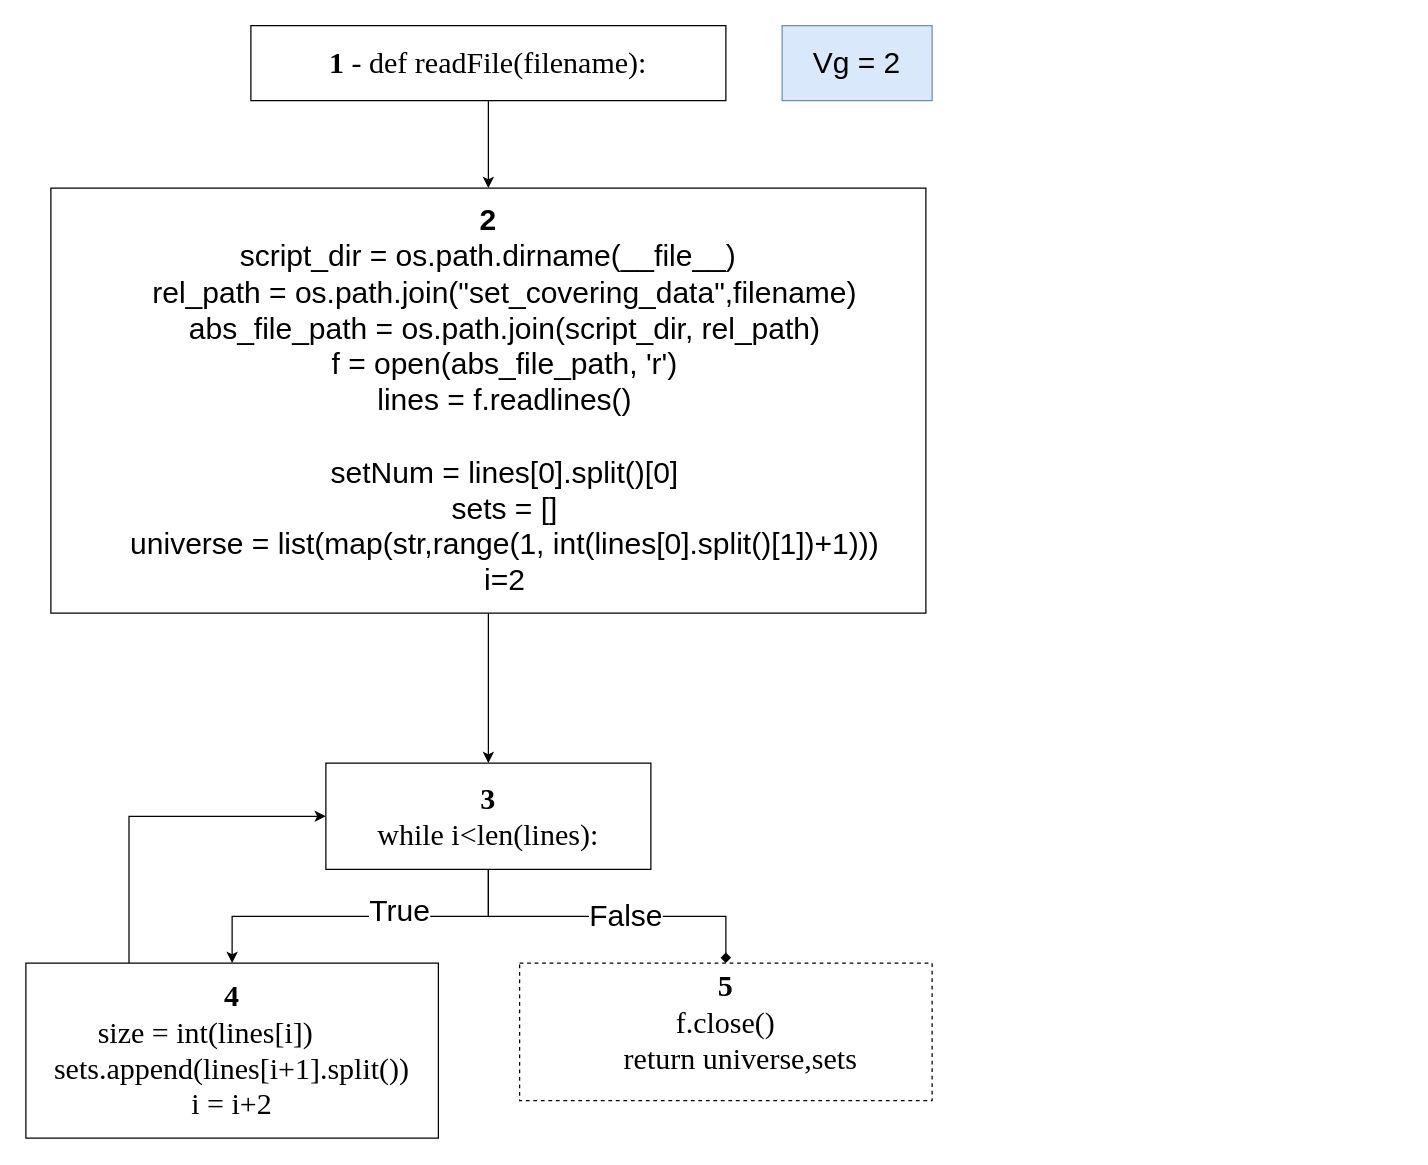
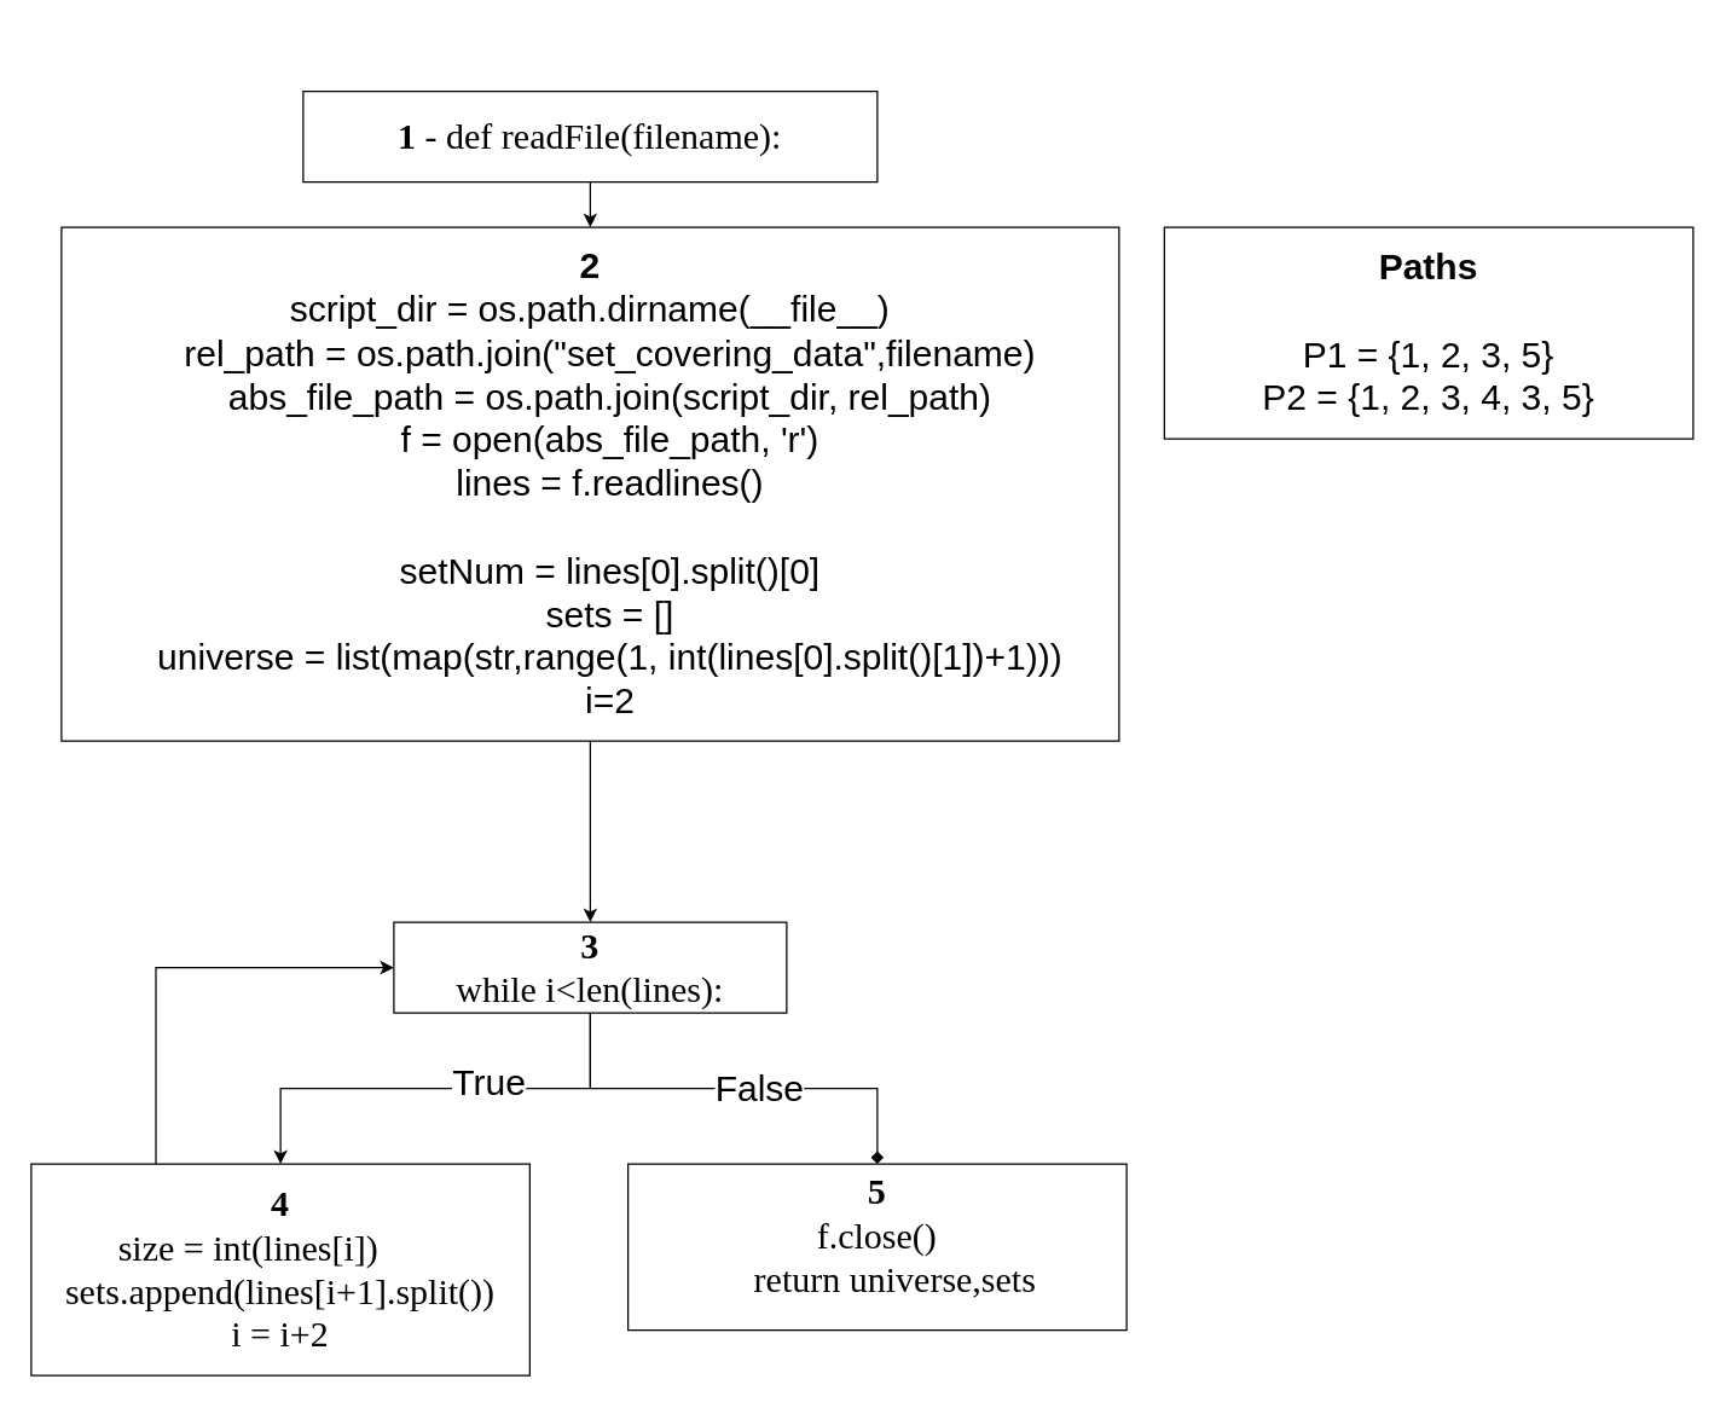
  <mxCell id="0" />
  <mxCell id="1" parent="0" />
  <mxCell id="2" style="edgeStyle=orthogonalEdgeStyle;rounded=0;orthogonalLoop=1;jettySize=auto;html=1;exitX=0.5;exitY=1;exitDx=0;exitDy=0;" parent="1" source="3" target="5" edge="1"><mxGeometry relative="1" as="geometry" /></mxCell>
- <mxCell id="3" value="&lt;p style=&quot;margin-top: 0pt ; margin-bottom: 0pt ; margin-left: 0in ; text-align: left ; direction: ltr ; unicode-bidi: embed ; word-break: normal&quot;&gt;&lt;span style=&quot;font-size: 18pt ; font-family: &amp;#34;calibri&amp;#34; ; font-weight: bold&quot;&gt;1&lt;/span&gt;&lt;span style=&quot;font-size: 18pt ; font-family: &amp;#34;calibri&amp;#34;&quot;&gt; - def&amp;nbsp;&lt;/span&gt;&lt;span style=&quot;font-family: &amp;#34;calibri&amp;#34; ; font-size: 24px&quot;&gt;readFile(filename):&lt;/span&gt;&lt;/p&gt;" style="rounded=0;whiteSpace=wrap;html=1;" parent="1" vertex="1"><mxGeometry x="200" y="20" width="380" height="60" as="geometry" /></mxCell>
+ <mxCell id="3" value="&lt;p style=&quot;margin-top: 0pt ; margin-bottom: 0pt ; margin-left: 0in ; text-align: left ; direction: ltr ; unicode-bidi: embed ; word-break: normal&quot;&gt;&lt;span style=&quot;font-size: 18pt ; font-family: &amp;#34;calibri&amp;#34; ; font-weight: bold&quot;&gt;1&lt;/span&gt;&lt;span style=&quot;font-size: 18pt ; font-family: &amp;#34;calibri&amp;#34;&quot;&gt; - def&amp;nbsp;&lt;/span&gt;&lt;span style=&quot;font-family: &amp;#34;calibri&amp;#34; ; font-size: 24px&quot;&gt;readFile(filename):&lt;/span&gt;&lt;/p&gt;" style="rounded=0;whiteSpace=wrap;html=1;" parent="1" vertex="1"><mxGeometry x="200" y="60" width="380" height="60" as="geometry" /></mxCell>
  <mxCell id="4" style="edgeStyle=orthogonalEdgeStyle;rounded=0;orthogonalLoop=1;jettySize=auto;html=1;exitX=0.5;exitY=1;exitDx=0;exitDy=0;entryX=0.5;entryY=0;entryDx=0;entryDy=0;" parent="1" source="5" target="10" edge="1"><mxGeometry relative="1" as="geometry" /></mxCell>
  <mxCell id="5" value="&lt;div style=&quot;font-size: 24px&quot;&gt;&lt;font style=&quot;font-size: 24px&quot;&gt;&lt;b&gt;2&lt;/b&gt;&lt;/font&gt;&lt;/div&gt;&lt;div style=&quot;font-size: 24px&quot;&gt;&lt;div&gt;script_dir = os.path.dirname(__file__)&lt;/div&gt;&lt;div&gt;&amp;nbsp; &amp;nbsp; rel_path = os.path.join(&quot;set_covering_data&quot;,filename)&lt;/div&gt;&lt;div&gt;&amp;nbsp; &amp;nbsp; abs_file_path = os.path.join(script_dir, rel_path)&lt;/div&gt;&lt;div&gt;&amp;nbsp; &amp;nbsp; f = open(abs_file_path, 'r')&lt;/div&gt;&lt;div&gt;&amp;nbsp; &amp;nbsp; lines = f.readlines()&lt;/div&gt;&lt;div&gt;&amp;nbsp; &amp;nbsp;&amp;nbsp;&lt;/div&gt;&lt;div&gt;&amp;nbsp; &amp;nbsp; setNum = lines[0].split()[0]&lt;/div&gt;&lt;div&gt;&amp;nbsp; &amp;nbsp; sets = []&lt;/div&gt;&lt;div&gt;&amp;nbsp; &amp;nbsp; universe = list(map(str,range(1, int(lines[0].split()[1])+1)))&lt;/div&gt;&lt;div&gt;&amp;nbsp; &amp;nbsp; i=2&lt;/div&gt;&lt;/div&gt;" style="rounded=0;whiteSpace=wrap;html=1;align=center;" parent="1" vertex="1"><mxGeometry x="40" y="150" width="700" height="340" as="geometry" /></mxCell>
  <mxCell id="6" style="edgeStyle=orthogonalEdgeStyle;rounded=0;orthogonalLoop=1;jettySize=auto;html=1;" parent="1" source="10" target="12" edge="1"><mxGeometry relative="1" as="geometry" /></mxCell>
  <mxCell id="7" value="True" style="text;html=1;resizable=0;points=[];align=center;verticalAlign=middle;labelBackgroundColor=#ffffff;fontSize=24;" parent="6" vertex="1" connectable="0"><mxGeometry x="-0.225" y="-4" relative="1" as="geometry"><mxPoint as="offset" /></mxGeometry></mxCell>
  <mxCell id="8" style="edgeStyle=orthogonalEdgeStyle;rounded=0;orthogonalLoop=1;jettySize=auto;html=1;exitX=0.5;exitY=1;exitDx=0;exitDy=0;entryX=0.5;entryY=0;entryDx=0;entryDy=0;fontSize=24;endArrow=diamond;" parent="1" source="10" target="13" edge="1"><mxGeometry relative="1" as="geometry" /></mxCell>
  <mxCell id="9" value="False" style="text;html=1;resizable=0;points=[];align=center;verticalAlign=middle;labelBackgroundColor=#ffffff;fontSize=24;" parent="8" vertex="1" connectable="0"><mxGeometry x="0.113" relative="1" as="geometry"><mxPoint as="offset" /></mxGeometry></mxCell>
- <mxCell id="10" value="&lt;p style=&quot;margin-top: 0pt ; margin-bottom: 0pt ; margin-left: 0in ; direction: ltr ; unicode-bidi: embed ; word-break: normal&quot;&gt;&lt;span style=&quot;font-size: 18pt ; font-family: &amp;#34;calibri&amp;#34;&quot;&gt;&lt;b&gt;3&lt;/b&gt;&lt;/span&gt;&lt;/p&gt;&lt;p style=&quot;margin-top: 0pt ; margin-bottom: 0pt ; margin-left: 0in ; direction: ltr ; unicode-bidi: embed ; word-break: normal&quot;&gt;&lt;span style=&quot;font-family: &amp;#34;calibri&amp;#34; ; font-size: 24px&quot;&gt;while i&amp;lt;len(lines):&lt;/span&gt;&lt;/p&gt;" style="rounded=0;whiteSpace=wrap;html=1;align=center;" parent="1" vertex="1"><mxGeometry x="260" y="610" width="260" height="85" as="geometry" /></mxCell>
+ <mxCell id="10" value="&lt;p style=&quot;margin-top: 0pt ; margin-bottom: 0pt ; margin-left: 0in ; direction: ltr ; unicode-bidi: embed ; word-break: normal&quot;&gt;&lt;span style=&quot;font-size: 18pt ; font-family: &amp;#34;calibri&amp;#34;&quot;&gt;&lt;b&gt;3&lt;/b&gt;&lt;/span&gt;&lt;/p&gt;&lt;p style=&quot;margin-top: 0pt ; margin-bottom: 0pt ; margin-left: 0in ; direction: ltr ; unicode-bidi: embed ; word-break: normal&quot;&gt;&lt;span style=&quot;font-family: &amp;#34;calibri&amp;#34; ; font-size: 24px&quot;&gt;while i&amp;lt;len(lines):&lt;/span&gt;&lt;/p&gt;" style="rounded=0;whiteSpace=wrap;html=1;align=center;" parent="1" vertex="1"><mxGeometry x="260" y="610" width="260" height="60" as="geometry" /></mxCell>
  <mxCell id="11" style="edgeStyle=orthogonalEdgeStyle;rounded=0;orthogonalLoop=1;jettySize=auto;html=1;exitX=0.25;exitY=0;exitDx=0;exitDy=0;entryX=0;entryY=0.5;entryDx=0;entryDy=0;fontSize=24;" parent="1" source="12" target="10" edge="1"><mxGeometry relative="1" as="geometry" /></mxCell>
  <mxCell id="12" value="&lt;p style=&quot;margin-top: 0pt ; margin-bottom: 0pt ; margin-left: 0in ; direction: ltr ; unicode-bidi: embed ; word-break: normal&quot;&gt;&lt;span style=&quot;font-size: 18pt ; font-family: &amp;#34;calibri&amp;#34;&quot;&gt;&lt;b&gt;4&lt;/b&gt;&lt;/span&gt;&lt;/p&gt;&lt;p style=&quot;margin-top: 0pt ; margin-bottom: 0pt ; margin-left: 0in ; direction: ltr ; unicode-bidi: embed ; word-break: normal&quot;&gt;&lt;font face=&quot;calibri&quot;&gt;&lt;span style=&quot;font-size: 24px&quot;&gt;size = int(lines[i])&lt;/span&gt;&lt;/font&gt;&lt;span style=&quot;font-size: 24px ; font-family: &amp;#34;calibri&amp;#34;&quot;&gt;&amp;nbsp; &amp;nbsp; &amp;nbsp; &amp;nbsp; sets.append(lines[i+1].split())&lt;/span&gt;&lt;/p&gt;&lt;p style=&quot;margin-top: 0pt ; margin-bottom: 0pt ; margin-left: 0in ; direction: ltr ; unicode-bidi: embed ; word-break: normal&quot;&gt;&lt;font face=&quot;calibri&quot;&gt;&lt;span style=&quot;font-size: 24px&quot;&gt;i = i+2&lt;/span&gt;&lt;/font&gt;&lt;/p&gt;" style="rounded=0;whiteSpace=wrap;html=1;align=center;" parent="1" vertex="1"><mxGeometry x="20" y="770" width="330" height="140" as="geometry" /></mxCell>
- <mxCell id="13" value="&lt;p style=&quot;margin-top: 0pt ; margin-bottom: 0pt ; margin-left: 0in ; direction: ltr ; unicode-bidi: embed ; word-break: normal&quot;&gt;&lt;font face=&quot;calibri&quot;&gt;&lt;span style=&quot;font-size: 24px&quot;&gt;&lt;b&gt;5&lt;/b&gt;&lt;/span&gt;&lt;/font&gt;&lt;/p&gt;&lt;p style=&quot;margin-top: 0pt ; margin-bottom: 0pt ; margin-left: 0in ; direction: ltr ; unicode-bidi: embed ; word-break: normal&quot;&gt;&lt;font face=&quot;calibri&quot;&gt;&lt;span style=&quot;font-size: 24px&quot;&gt;f.close()&lt;/span&gt;&lt;/font&gt;&lt;/p&gt;&lt;p style=&quot;margin-top: 0pt ; margin-bottom: 0pt ; margin-left: 0in ; direction: ltr ; unicode-bidi: embed ; word-break: normal&quot;&gt;&lt;/p&gt;&lt;p style=&quot;margin-top: 0pt ; margin-bottom: 0pt ; margin-left: 0in ; direction: ltr ; unicode-bidi: embed ; word-break: normal&quot;&gt;&lt;font face=&quot;calibri&quot;&gt;&lt;span style=&quot;font-size: 24px&quot;&gt;&amp;nbsp; &amp;nbsp; return universe,sets&lt;/span&gt;&lt;/font&gt;&lt;/p&gt;&lt;p style=&quot;margin-top: 0pt ; margin-bottom: 0pt ; margin-left: 0in ; direction: ltr ; unicode-bidi: embed ; word-break: normal&quot;&gt;&lt;br&gt;&lt;/p&gt;" style="rounded=0;whiteSpace=wrap;html=1;align=center;dashed=1;" parent="1" vertex="1"><mxGeometry x="415" y="770" width="330" height="110" as="geometry" /></mxCell>
- <mxCell id="14" value="&lt;p style=&quot;margin-top: 0pt ; margin-bottom: 0pt ; margin-left: 0in ; text-align: left ; direction: ltr ; unicode-bidi: embed ; word-break: normal&quot;&gt;&lt;span style=&quot;font-size: 24px ; text-align: center&quot;&gt;Vg = 2&lt;/span&gt;&lt;br&gt;&lt;/p&gt;" style="rounded=0;whiteSpace=wrap;html=1;fillColor=#dae8fc;strokeColor=#6c8ebf;" vertex="1" parent="1"><mxGeometry x="625" y="20" width="120" height="60" as="geometry" /></mxCell>
+ <mxCell id="13" value="&lt;p style=&quot;margin-top: 0pt ; margin-bottom: 0pt ; margin-left: 0in ; direction: ltr ; unicode-bidi: embed ; word-break: normal&quot;&gt;&lt;font face=&quot;calibri&quot;&gt;&lt;span style=&quot;font-size: 24px&quot;&gt;&lt;b&gt;5&lt;/b&gt;&lt;/span&gt;&lt;/font&gt;&lt;/p&gt;&lt;p style=&quot;margin-top: 0pt ; margin-bottom: 0pt ; margin-left: 0in ; direction: ltr ; unicode-bidi: embed ; word-break: normal&quot;&gt;&lt;font face=&quot;calibri&quot;&gt;&lt;span style=&quot;font-size: 24px&quot;&gt;f.close()&lt;/span&gt;&lt;/font&gt;&lt;/p&gt;&lt;p style=&quot;margin-top: 0pt ; margin-bottom: 0pt ; margin-left: 0in ; direction: ltr ; unicode-bidi: embed ; word-break: normal&quot;&gt;&lt;/p&gt;&lt;p style=&quot;margin-top: 0pt ; margin-bottom: 0pt ; margin-left: 0in ; direction: ltr ; unicode-bidi: embed ; word-break: normal&quot;&gt;&lt;font face=&quot;calibri&quot;&gt;&lt;span style=&quot;font-size: 24px&quot;&gt;&amp;nbsp; &amp;nbsp; return universe,sets&lt;/span&gt;&lt;/font&gt;&lt;/p&gt;&lt;p style=&quot;margin-top: 0pt ; margin-bottom: 0pt ; margin-left: 0in ; direction: ltr ; unicode-bidi: embed ; word-break: normal&quot;&gt;&lt;br&gt;&lt;/p&gt;" style="rounded=0;whiteSpace=wrap;html=1;align=center;" parent="1" vertex="1"><mxGeometry x="415" y="770" width="330" height="110" as="geometry" /></mxCell>
+ <mxCell id="15" value="&lt;div style=&quot;font-size: 24px&quot;&gt;&lt;div&gt;&lt;b&gt;Paths&lt;/b&gt;&lt;/div&gt;&lt;div&gt;&lt;b&gt;&lt;br&gt;&lt;/b&gt;&lt;/div&gt;&lt;div&gt;P1 = {1, 2, 3, 5}&lt;/div&gt;&lt;div&gt;P2 = {1, 2, 3, 4, 3, 5&lt;span&gt;}&lt;/span&gt;&lt;/div&gt;&lt;/div&gt;" style="rounded=0;whiteSpace=wrap;html=1;align=center;" vertex="1" parent="1"><mxGeometry x="770" y="150" width="350" height="140" as="geometry" /></mxCell>
